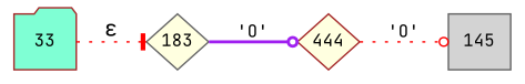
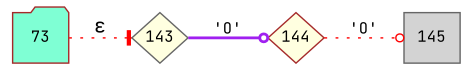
  digraph {
    fontname="JetBrains Mono"
    rankdir=LR
    node [color=brown fillcolor=lightyellow fixedsize=true fontname="JetBrains Mono" fontsize=11 peripheries=1 shape=diamond style=filled]
    edge [arrowhead=odot arrowsize=.7 color=red fontname="JetBrains Mono" fontsize=11 style=dotted]
-   n1 [label=444 width=.55]
+   n1 [label=144 width=.55]
    n2 [color=gray40 fillcolor=lightgrey label=145 shape=box width=.55]
-   n3 [fillcolor=aquamarine label=33 shape=folder width=.55]
-   n4 [color=gray40 label=183 width=.55]
+   n3 [fillcolor=aquamarine label=73 shape=folder width=.55]
+   n4 [color=gray40 label=143 width=.55]
    n1 -> n2 [label="'O'"]
    n3 -> n4 [arrowhead=tee label="&epsilon;" arrowsize="" fontsize=""]
    n4 -> n1 [color=purple label="'O'" style=bold]
  }
